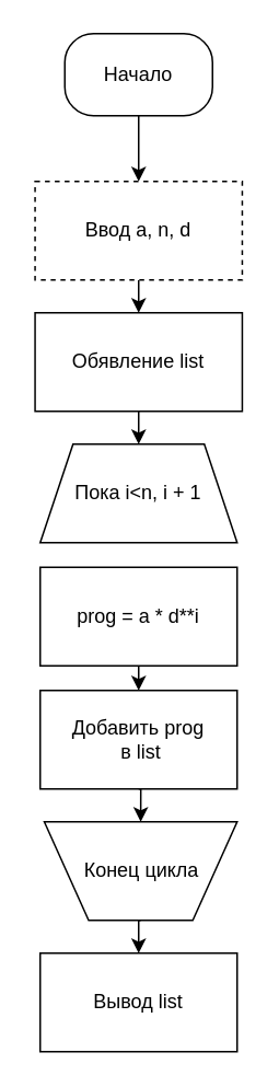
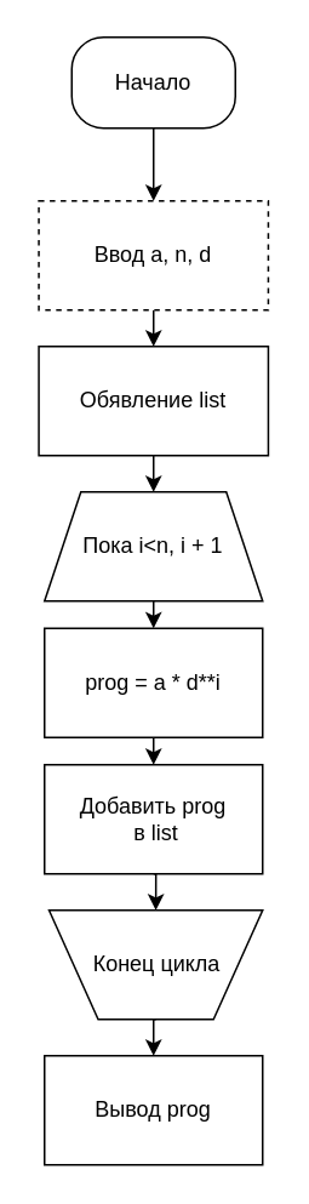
  <mxCell id="0" />
  <mxCell id="1" parent="0" />
  <mxCell id="2" style="edgeStyle=orthogonalEdgeStyle;rounded=0;orthogonalLoop=1;jettySize=auto;html=1;exitX=0.5;exitY=1;exitDx=0;exitDy=0;entryX=0.5;entryY=0;entryDx=0;entryDy=0;" parent="1" source="3" target="5" edge="1"><mxGeometry relative="1" as="geometry" /></mxCell>
  <mxCell id="3" value="Начало" style="rounded=1;whiteSpace=wrap;html=1;arcSize=35;" parent="1" vertex="1"><mxGeometry x="39" y="20" width="90" height="50" as="geometry" /></mxCell>
  <mxCell id="4" style="edgeStyle=orthogonalEdgeStyle;rounded=0;orthogonalLoop=1;jettySize=auto;html=1;exitX=0.5;exitY=1;exitDx=0;exitDy=0;entryX=0.5;entryY=0;entryDx=0;entryDy=0;" edge="1" parent="1" source="5" target="16"><mxGeometry relative="1" as="geometry" /></mxCell>
  <mxCell id="5" value="Ввод a, n, d" style="rounded=0;whiteSpace=wrap;html=1;dashed=1;" parent="1" vertex="1"><mxGeometry x="20.88" y="110" width="126.25" height="60" as="geometry" /></mxCell>
+ <mxCell id="6" style="edgeStyle=orthogonalEdgeStyle;rounded=0;orthogonalLoop=1;jettySize=auto;html=1;exitX=0.5;exitY=1;exitDx=0;exitDy=0;entryX=0.5;entryY=0;entryDx=0;entryDy=0;" edge="1" parent="1" source="7" target="9"><mxGeometry relative="1" as="geometry" /></mxCell>
  <mxCell id="7" value="Пока i&amp;lt;n, i + 1" style="shape=trapezoid;perimeter=trapezoidPerimeter;whiteSpace=wrap;html=1;fixedSize=1;" parent="1" vertex="1"><mxGeometry x="24" y="270" width="120" height="60" as="geometry" /></mxCell>
  <mxCell id="8" style="edgeStyle=orthogonalEdgeStyle;rounded=0;orthogonalLoop=1;jettySize=auto;html=1;exitX=0.5;exitY=1;exitDx=0;exitDy=0;entryX=0.5;entryY=0;entryDx=0;entryDy=0;" edge="1" parent="1" source="9" target="11"><mxGeometry relative="1" as="geometry" /></mxCell>
  <mxCell id="9" value="prog = a * d**i" style="rounded=0;whiteSpace=wrap;html=1;" parent="1" vertex="1"><mxGeometry x="24" y="345" width="120" height="60" as="geometry" /></mxCell>
  <mxCell id="10" style="edgeStyle=orthogonalEdgeStyle;rounded=0;orthogonalLoop=1;jettySize=auto;html=1;exitX=0.5;exitY=1;exitDx=0;exitDy=0;entryX=0.5;entryY=0;entryDx=0;entryDy=0;" edge="1" parent="1" source="11" target="13"><mxGeometry relative="1" as="geometry" /></mxCell>
  <mxCell id="11" value="Добавить prog&lt;br&gt;&amp;nbsp;в list" style="rounded=0;whiteSpace=wrap;html=1;" parent="1" vertex="1"><mxGeometry x="24" y="420" width="120" height="60" as="geometry" /></mxCell>
  <mxCell id="12" style="edgeStyle=orthogonalEdgeStyle;rounded=0;orthogonalLoop=1;jettySize=auto;html=1;exitX=0.5;exitY=1;exitDx=0;exitDy=0;entryX=0.5;entryY=0;entryDx=0;entryDy=0;" edge="1" parent="1" source="13" target="14"><mxGeometry relative="1" as="geometry" /></mxCell>
  <mxCell id="13" value="Конец цикла" style="verticalLabelPosition=middle;verticalAlign=middle;html=1;shape=trapezoid;perimeter=trapezoidPerimeter;whiteSpace=wrap;size=0.23;arcSize=10;flipV=1;labelPosition=center;align=center;" parent="1" vertex="1"><mxGeometry x="26.5" y="500" width="117.5" height="60" as="geometry" /></mxCell>
- <mxCell id="14" value="Вывод list" style="rounded=0;whiteSpace=wrap;html=1;" parent="1" vertex="1"><mxGeometry x="24" y="580" width="120" height="60" as="geometry" /></mxCell>
+ <mxCell id="14" value="Вывод prog" style="rounded=0;whiteSpace=wrap;html=1;" parent="1" vertex="1"><mxGeometry x="24" y="580" width="120" height="60" as="geometry" /></mxCell>
  <mxCell id="15" style="edgeStyle=orthogonalEdgeStyle;rounded=0;orthogonalLoop=1;jettySize=auto;html=1;exitX=0.5;exitY=1;exitDx=0;exitDy=0;entryX=0.5;entryY=0;entryDx=0;entryDy=0;" edge="1" parent="1" source="16" target="7"><mxGeometry relative="1" as="geometry" /></mxCell>
  <mxCell id="16" value="Обявление list" style="rounded=0;whiteSpace=wrap;html=1;" vertex="1" parent="1"><mxGeometry x="20.88" y="190" width="126.25" height="60" as="geometry" /></mxCell>
